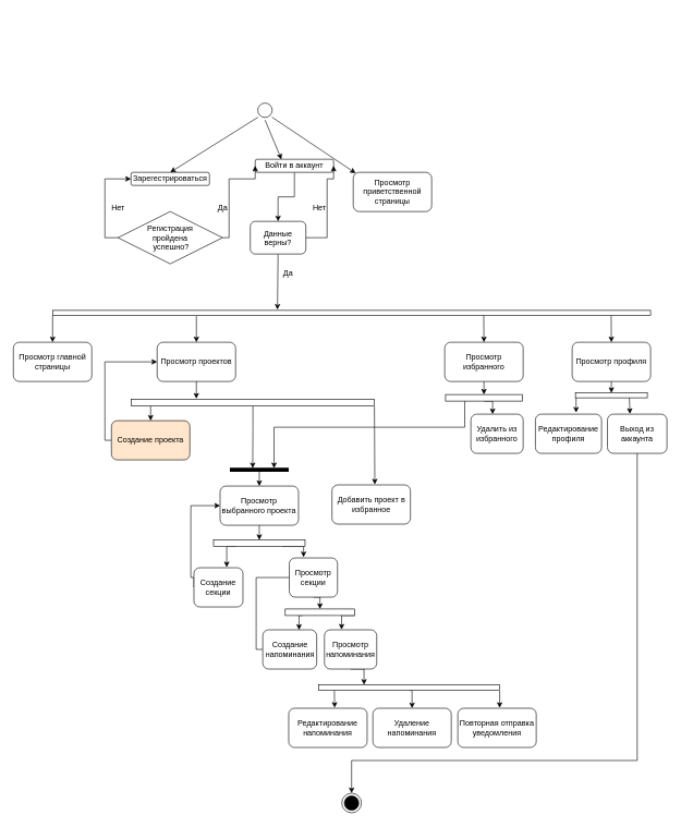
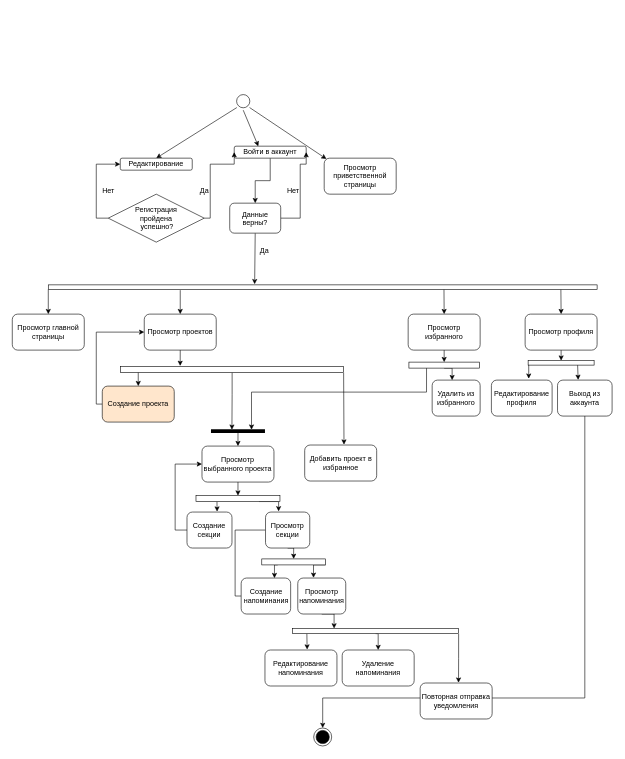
  <mxCell id="0" />
  <mxCell id="1" parent="0" />
  <mxCell id="2" style="rounded=0;orthogonalLoop=1;jettySize=auto;html=1;exitX=0;exitY=1;exitDx=0;exitDy=0;entryX=0.5;entryY=0;entryDx=0;entryDy=0;" edge="1" parent="1" source="5" target="6"><mxGeometry relative="1" as="geometry" /></mxCell>
  <mxCell id="3" style="rounded=0;orthogonalLoop=1;jettySize=auto;html=1;exitX=0.5;exitY=1;exitDx=0;exitDy=0;entryX=0.335;entryY=0.006;entryDx=0;entryDy=0;entryPerimeter=0;" edge="1" parent="1" source="5" target="8"><mxGeometry relative="1" as="geometry" /></mxCell>
  <mxCell id="4" style="rounded=0;orthogonalLoop=1;jettySize=auto;html=1;exitX=1;exitY=1;exitDx=0;exitDy=0;entryX=0.031;entryY=0.022;entryDx=0;entryDy=0;entryPerimeter=0;" edge="1" parent="1" source="5" target="9"><mxGeometry relative="1" as="geometry" /></mxCell>
  <mxCell id="5" value="" style="ellipse;shape=startState;labelBackgroundColor=none;" vertex="1" parent="1"><mxGeometry x="390" y="153" width="30" height="30" as="geometry" /></mxCell>
- <mxCell id="6" value="&lt;div&gt;Зарегестрироваться&lt;/div&gt;" style="rounded=1;whiteSpace=wrap;html=1;" vertex="1" parent="1"><mxGeometry x="200" y="263" width="120" height="20" as="geometry" /></mxCell>
+ <mxCell id="6" value="&lt;div&gt;Редактирование&lt;/div&gt;" style="rounded=1;whiteSpace=wrap;html=1;" vertex="1" parent="1"><mxGeometry x="200" y="263" width="120" height="20" as="geometry" /></mxCell>
  <mxCell id="7" style="edgeStyle=orthogonalEdgeStyle;rounded=0;orthogonalLoop=1;jettySize=auto;html=1;exitX=0.5;exitY=1;exitDx=0;exitDy=0;entryX=0.5;entryY=0;entryDx=0;entryDy=0;" edge="1" parent="1" source="8" target="17"><mxGeometry relative="1" as="geometry" /></mxCell>
  <mxCell id="8" value="&lt;div&gt;Войти в аккаунт&lt;/div&gt;" style="rounded=1;whiteSpace=wrap;html=1;" vertex="1" parent="1"><mxGeometry x="390" y="243" width="120" height="20" as="geometry" /></mxCell>
  <mxCell id="9" value="&lt;div&gt;Просмотр приветственной страницы&lt;/div&gt;" style="rounded=1;whiteSpace=wrap;html=1;" vertex="1" parent="1"><mxGeometry x="540" y="263" width="120" height="60" as="geometry" /></mxCell>
  <mxCell id="10" style="edgeStyle=orthogonalEdgeStyle;rounded=0;orthogonalLoop=1;jettySize=auto;html=1;exitX=1;exitY=0.5;exitDx=0;exitDy=0;entryX=0;entryY=0.5;entryDx=0;entryDy=0;" edge="1" parent="1" source="12" target="8"><mxGeometry relative="1" as="geometry"><Array as="points"><mxPoint x="350" y="363" /><mxPoint x="350" y="273" /></Array></mxGeometry></mxCell>
  <mxCell id="11" style="edgeStyle=orthogonalEdgeStyle;rounded=0;orthogonalLoop=1;jettySize=auto;html=1;exitX=0;exitY=0.5;exitDx=0;exitDy=0;entryX=0;entryY=0.5;entryDx=0;entryDy=0;" edge="1" parent="1" source="12" target="6"><mxGeometry relative="1" as="geometry" /></mxCell>
  <mxCell id="12" value="Регистрация&#10;пройдена&#10; успешно?" style="rhombus;labelBackgroundColor=none;" vertex="1" parent="1"><mxGeometry x="180" y="323" width="160" height="80" as="geometry" /></mxCell>
  <mxCell id="13" value="Нет" style="text;html=1;align=center;verticalAlign=middle;resizable=0;points=[];autosize=1;strokeColor=none;fillColor=none;" vertex="1" parent="1"><mxGeometry x="160" y="303" width="40" height="30" as="geometry" /></mxCell>
  <mxCell id="14" value="Да" style="text;html=1;align=center;verticalAlign=middle;resizable=0;points=[];autosize=1;strokeColor=none;fillColor=none;" vertex="1" parent="1"><mxGeometry x="320" y="303" width="40" height="30" as="geometry" /></mxCell>
  <mxCell id="15" style="edgeStyle=orthogonalEdgeStyle;rounded=0;orthogonalLoop=1;jettySize=auto;html=1;exitX=1;exitY=0.5;exitDx=0;exitDy=0;entryX=1;entryY=0.5;entryDx=0;entryDy=0;" edge="1" parent="1" source="17" target="8"><mxGeometry relative="1" as="geometry"><Array as="points"><mxPoint x="500" y="363" /><mxPoint x="500" y="273" /></Array></mxGeometry></mxCell>
  <mxCell id="16" style="rounded=0;orthogonalLoop=1;jettySize=auto;html=1;exitX=0.5;exitY=1;exitDx=0;exitDy=0;entryX=-0.151;entryY=0.624;entryDx=0;entryDy=0;entryPerimeter=0;" edge="1" parent="1" source="17" target="23"><mxGeometry relative="1" as="geometry" /></mxCell>
  <mxCell id="17" value="Данные&#10;верны?" style="labelBackgroundColor=none;rounded=1;" vertex="1" parent="1"><mxGeometry x="382.5" y="338" width="85" height="50" as="geometry" /></mxCell>
  <mxCell id="18" value="&lt;div&gt;Нет&lt;/div&gt;" style="text;html=1;align=center;verticalAlign=middle;resizable=0;points=[];autosize=1;strokeColor=none;fillColor=none;" vertex="1" parent="1"><mxGeometry x="467.5" y="303" width="40" height="30" as="geometry" /></mxCell>
  <mxCell id="19" style="edgeStyle=orthogonalEdgeStyle;rounded=0;orthogonalLoop=1;jettySize=auto;html=1;exitX=1;exitY=1;exitDx=0;exitDy=0;entryX=0.5;entryY=0;entryDx=0;entryDy=0;" edge="1" parent="1" source="23" target="25"><mxGeometry relative="1" as="geometry" /></mxCell>
  <mxCell id="20" style="rounded=0;orthogonalLoop=1;jettySize=auto;html=1;entryX=0.5;entryY=0;entryDx=0;entryDy=0;" edge="1" parent="1" target="27"><mxGeometry relative="1" as="geometry"><mxPoint x="300" y="483" as="sourcePoint" /></mxGeometry></mxCell>
  <mxCell id="21" style="rounded=0;orthogonalLoop=1;jettySize=auto;html=1;entryX=0.5;entryY=0;entryDx=0;entryDy=0;exitX=0.999;exitY=0.279;exitDx=0;exitDy=0;exitPerimeter=0;" edge="1" parent="1" source="23" target="29"><mxGeometry relative="1" as="geometry"><mxPoint x="740" y="483" as="sourcePoint" /></mxGeometry></mxCell>
  <mxCell id="22" style="edgeStyle=orthogonalEdgeStyle;rounded=0;orthogonalLoop=1;jettySize=auto;html=1;exitX=1.024;exitY=0.066;exitDx=0;exitDy=0;entryX=0.5;entryY=0;entryDx=0;entryDy=0;exitPerimeter=0;" edge="1" parent="1" source="23" target="31"><mxGeometry relative="1" as="geometry"><Array as="points"><mxPoint x="935" y="482" /></Array></mxGeometry></mxCell>
  <mxCell id="23" value="" style="whiteSpace=wrap;labelBackgroundColor=none;rotation=90;" vertex="1" parent="1"><mxGeometry x="533.75" y="20.5" width="7.5" height="915" as="geometry" /></mxCell>
  <mxCell id="24" value="&lt;div&gt;Да&lt;/div&gt;" style="text;html=1;align=center;verticalAlign=middle;resizable=0;points=[];autosize=1;strokeColor=none;fillColor=none;" vertex="1" parent="1"><mxGeometry x="420" y="403" width="40" height="30" as="geometry" /></mxCell>
  <mxCell id="25" value="Просмотр главной страницы" style="rounded=1;whiteSpace=wrap;html=1;" vertex="1" parent="1"><mxGeometry x="20" y="523" width="120" height="60" as="geometry" /></mxCell>
  <mxCell id="26" style="edgeStyle=orthogonalEdgeStyle;rounded=0;orthogonalLoop=1;jettySize=auto;html=1;exitX=0.5;exitY=1;exitDx=0;exitDy=0;entryX=-0.102;entryY=0.733;entryDx=0;entryDy=0;entryPerimeter=0;" edge="1" parent="1" source="27" target="35"><mxGeometry relative="1" as="geometry" /></mxCell>
  <mxCell id="27" value="Просмотр проектов" style="rounded=1;whiteSpace=wrap;html=1;" vertex="1" parent="1"><mxGeometry x="240" y="523" width="120" height="60" as="geometry" /></mxCell>
  <mxCell id="28" style="edgeStyle=orthogonalEdgeStyle;rounded=0;orthogonalLoop=1;jettySize=auto;html=1;exitX=0.5;exitY=1;exitDx=0;exitDy=0;entryX=0;entryY=0.5;entryDx=0;entryDy=0;" edge="1" parent="1" source="29" target="58"><mxGeometry relative="1" as="geometry" /></mxCell>
  <mxCell id="29" value="Просмотр избранного" style="rounded=1;whiteSpace=wrap;html=1;" vertex="1" parent="1"><mxGeometry x="680" y="523" width="120" height="60" as="geometry" /></mxCell>
  <mxCell id="30" style="edgeStyle=orthogonalEdgeStyle;rounded=0;orthogonalLoop=1;jettySize=auto;html=1;exitX=0.5;exitY=1;exitDx=0;exitDy=0;entryX=0;entryY=0.5;entryDx=0;entryDy=0;" edge="1" parent="1" source="31" target="69"><mxGeometry relative="1" as="geometry" /></mxCell>
  <mxCell id="31" value="Просмотр профиля" style="rounded=1;whiteSpace=wrap;html=1;" vertex="1" parent="1"><mxGeometry x="875" y="523" width="120" height="60" as="geometry" /></mxCell>
  <mxCell id="32" style="edgeStyle=orthogonalEdgeStyle;rounded=0;orthogonalLoop=1;jettySize=auto;html=1;exitX=0.946;exitY=0.921;exitDx=0;exitDy=0;entryX=0.5;entryY=0;entryDx=0;entryDy=0;exitPerimeter=0;" edge="1" parent="1" source="35" target="37"><mxGeometry relative="1" as="geometry" /></mxCell>
  <mxCell id="33" style="rounded=0;orthogonalLoop=1;jettySize=auto;html=1;exitX=1;exitY=0;exitDx=0;exitDy=0;entryX=0.546;entryY=-0.012;entryDx=0;entryDy=0;entryPerimeter=0;" edge="1" parent="1" source="35" target="54"><mxGeometry relative="1" as="geometry" /></mxCell>
  <mxCell id="34" style="edgeStyle=orthogonalEdgeStyle;rounded=0;orthogonalLoop=1;jettySize=auto;html=1;exitX=1;exitY=0.5;exitDx=0;exitDy=0;entryX=0.388;entryY=0.454;entryDx=0;entryDy=0;entryPerimeter=0;" edge="1" parent="1" source="35" target="60"><mxGeometry relative="1" as="geometry" /></mxCell>
  <mxCell id="35" value="" style="whiteSpace=wrap;labelBackgroundColor=none;rotation=90;" vertex="1" parent="1"><mxGeometry x="381.5" y="429.5" width="10" height="371.75" as="geometry" /></mxCell>
  <mxCell id="36" style="edgeStyle=orthogonalEdgeStyle;rounded=0;orthogonalLoop=1;jettySize=auto;html=1;exitX=0;exitY=0.5;exitDx=0;exitDy=0;entryX=0;entryY=0.5;entryDx=0;entryDy=0;" edge="1" parent="1" source="37" target="27"><mxGeometry relative="1" as="geometry"><Array as="points"><mxPoint x="160" y="673" /><mxPoint x="160" y="553" /></Array></mxGeometry></mxCell>
  <mxCell id="37" value="&lt;div&gt;Создание проекта&lt;/div&gt;" style="rounded=1;whiteSpace=wrap;html=1;fillColor=#ffe6cc;" vertex="1" parent="1"><mxGeometry x="170" y="643" width="120" height="60" as="geometry" /></mxCell>
  <mxCell id="38" style="edgeStyle=orthogonalEdgeStyle;rounded=0;orthogonalLoop=1;jettySize=auto;html=1;exitX=0.5;exitY=1;exitDx=0;exitDy=0;entryX=0;entryY=0.5;entryDx=0;entryDy=0;" edge="1" parent="1" source="39" target="42"><mxGeometry relative="1" as="geometry" /></mxCell>
  <mxCell id="39" value="Просмотр выбранного проекта" style="rounded=1;whiteSpace=wrap;html=1;" vertex="1" parent="1"><mxGeometry x="336.25" y="743" width="120" height="60" as="geometry" /></mxCell>
  <mxCell id="40" style="edgeStyle=orthogonalEdgeStyle;rounded=0;orthogonalLoop=1;jettySize=auto;html=1;exitX=1;exitY=0.75;exitDx=0;exitDy=0;entryX=0.669;entryY=-0.013;entryDx=0;entryDy=0;entryPerimeter=0;" edge="1" parent="1" source="42" target="44"><mxGeometry relative="1" as="geometry" /></mxCell>
  <mxCell id="41" style="edgeStyle=orthogonalEdgeStyle;rounded=0;orthogonalLoop=1;jettySize=auto;html=1;exitX=1;exitY=0.25;exitDx=0;exitDy=0;entryX=0.296;entryY=-0.02;entryDx=0;entryDy=0;entryPerimeter=0;" edge="1" parent="1" source="42" target="48"><mxGeometry relative="1" as="geometry" /></mxCell>
  <mxCell id="42" value="" style="whiteSpace=wrap;labelBackgroundColor=none;rotation=90;" vertex="1" parent="1"><mxGeometry x="391.25" y="760.5" width="10" height="140" as="geometry" /></mxCell>
  <mxCell id="43" style="edgeStyle=orthogonalEdgeStyle;rounded=0;orthogonalLoop=1;jettySize=auto;html=1;exitX=0;exitY=0.5;exitDx=0;exitDy=0;entryX=0;entryY=0.5;entryDx=0;entryDy=0;" edge="1" parent="1" source="44" target="39"><mxGeometry relative="1" as="geometry"><Array as="points"><mxPoint x="291.5" y="883" /><mxPoint x="291.5" y="773" /></Array></mxGeometry></mxCell>
- <mxCell id="44" value="Создание секции" style="rounded=1;whiteSpace=wrap;html=1;" vertex="1" parent="1"><mxGeometry x="296.25" y="868" width="75" height="60" as="geometry" /></mxCell>
+ <mxCell id="44" value="Создание секции" style="rounded=1;whiteSpace=wrap;html=1;" vertex="1" parent="1"><mxGeometry x="311.25" y="853" width="75" height="60" as="geometry" /></mxCell>
  <mxCell id="45" style="edgeStyle=orthogonalEdgeStyle;rounded=0;orthogonalLoop=1;jettySize=auto;html=1;exitX=0;exitY=0.5;exitDx=0;exitDy=0;entryX=0;entryY=0.5;entryDx=0;entryDy=0;endArrow=none;" edge="1" parent="1" source="46" target="48"><mxGeometry relative="1" as="geometry"><Array as="points"><mxPoint x="391.5" y="993" /><mxPoint x="391.5" y="883" /></Array></mxGeometry></mxCell>
  <mxCell id="46" value="Создание напоминания" style="rounded=1;whiteSpace=wrap;html=1;" vertex="1" parent="1"><mxGeometry x="401.56" y="963" width="82.5" height="60" as="geometry" /></mxCell>
  <mxCell id="47" style="edgeStyle=orthogonalEdgeStyle;rounded=0;orthogonalLoop=1;jettySize=auto;html=1;exitX=0.5;exitY=1;exitDx=0;exitDy=0;entryX=0;entryY=0.5;entryDx=0;entryDy=0;" edge="1" parent="1" source="48" target="51"><mxGeometry relative="1" as="geometry" /></mxCell>
  <mxCell id="48" value="Просмотр секции" style="rounded=1;whiteSpace=wrap;html=1;" vertex="1" parent="1"><mxGeometry x="442.19" y="853" width="73.75" height="60" as="geometry" /></mxCell>
  <mxCell id="49" style="edgeStyle=orthogonalEdgeStyle;rounded=0;orthogonalLoop=1;jettySize=auto;html=1;exitX=1;exitY=0.75;exitDx=0;exitDy=0;entryX=0.673;entryY=0.002;entryDx=0;entryDy=0;entryPerimeter=0;" edge="1" parent="1" source="51" target="46"><mxGeometry relative="1" as="geometry" /></mxCell>
  <mxCell id="50" style="edgeStyle=orthogonalEdgeStyle;rounded=0;orthogonalLoop=1;jettySize=auto;html=1;exitX=1;exitY=0;exitDx=0;exitDy=0;entryX=0.328;entryY=-0.007;entryDx=0;entryDy=0;entryPerimeter=0;" edge="1" parent="1" source="51" target="53"><mxGeometry relative="1" as="geometry" /></mxCell>
  <mxCell id="51" value="" style="whiteSpace=wrap;labelBackgroundColor=none;rotation=90;" vertex="1" parent="1"><mxGeometry x="484.06" y="883" width="10" height="106.25" as="geometry" /></mxCell>
  <mxCell id="52" style="edgeStyle=orthogonalEdgeStyle;rounded=0;orthogonalLoop=1;jettySize=auto;html=1;exitX=0.5;exitY=1;exitDx=0;exitDy=0;entryX=0;entryY=0.75;entryDx=0;entryDy=0;" edge="1" parent="1" source="53" target="64"><mxGeometry relative="1" as="geometry" /></mxCell>
  <mxCell id="53" value="Просмотр напоминания" style="rounded=1;whiteSpace=wrap;html=1;" vertex="1" parent="1"><mxGeometry x="495.94" y="963" width="80" height="60" as="geometry" /></mxCell>
  <mxCell id="54" value="Добавить проект в избранное" style="rounded=1;whiteSpace=wrap;html=1;" vertex="1" parent="1"><mxGeometry x="507.5" y="741.25" width="120" height="60" as="geometry" /></mxCell>
  <mxCell id="55" value="Удалить из избранного" style="rounded=1;whiteSpace=wrap;html=1;" vertex="1" parent="1"><mxGeometry x="720" y="633" width="80" height="60" as="geometry" /></mxCell>
  <mxCell id="56" style="edgeStyle=orthogonalEdgeStyle;rounded=0;orthogonalLoop=1;jettySize=auto;html=1;exitX=1;exitY=0.5;exitDx=0;exitDy=0;entryX=0.416;entryY=0.002;entryDx=0;entryDy=0;entryPerimeter=0;" edge="1" parent="1" source="58" target="55"><mxGeometry relative="1" as="geometry"><Array as="points" /></mxGeometry></mxCell>
  <mxCell id="57" style="edgeStyle=orthogonalEdgeStyle;rounded=0;orthogonalLoop=1;jettySize=auto;html=1;exitX=1;exitY=0.75;exitDx=0;exitDy=0;entryX=0.751;entryY=0.453;entryDx=0;entryDy=0;entryPerimeter=0;" edge="1" parent="1" source="58" target="60"><mxGeometry relative="1" as="geometry" /></mxCell>
  <mxCell id="58" value="" style="whiteSpace=wrap;labelBackgroundColor=none;rotation=90;" vertex="1" parent="1"><mxGeometry x="735" y="549.25" width="10" height="117.5" as="geometry" /></mxCell>
  <mxCell id="59" style="edgeStyle=orthogonalEdgeStyle;rounded=0;orthogonalLoop=1;jettySize=auto;html=1;exitX=0.25;exitY=0.5;exitDx=0;exitDy=0;exitPerimeter=0;entryX=0.5;entryY=0;entryDx=0;entryDy=0;" edge="1" parent="1" source="60" target="39"><mxGeometry relative="1" as="geometry" /></mxCell>
  <mxCell id="60" value="" style="shape=line;strokeWidth=6;rotation=0;labelBackgroundColor=none;" vertex="1" parent="1"><mxGeometry x="351.25" y="693" width="90" height="50" as="geometry" /></mxCell>
  <mxCell id="61" style="edgeStyle=orthogonalEdgeStyle;rounded=0;orthogonalLoop=1;jettySize=auto;html=1;exitX=0.994;exitY=0.914;exitDx=0;exitDy=0;entryX=0.586;entryY=-0.013;entryDx=0;entryDy=0;entryPerimeter=0;exitPerimeter=0;" edge="1" parent="1" source="64" target="66"><mxGeometry relative="1" as="geometry" /></mxCell>
  <mxCell id="62" style="edgeStyle=orthogonalEdgeStyle;rounded=0;orthogonalLoop=1;jettySize=auto;html=1;exitX=1;exitY=0.5;exitDx=0;exitDy=0;entryX=0.5;entryY=0;entryDx=0;entryDy=0;" edge="1" parent="1" source="64" target="65"><mxGeometry relative="1" as="geometry" /></mxCell>
  <mxCell id="63" style="edgeStyle=orthogonalEdgeStyle;rounded=0;orthogonalLoop=1;jettySize=auto;html=1;exitX=1;exitY=0;exitDx=0;exitDy=0;entryX=0.533;entryY=-0.009;entryDx=0;entryDy=0;entryPerimeter=0;" edge="1" parent="1" source="64" target="74"><mxGeometry relative="1" as="geometry" /></mxCell>
  <mxCell id="64" value="" style="whiteSpace=wrap;labelBackgroundColor=none;rotation=90;" vertex="1" parent="1"><mxGeometry x="621.41" y="913" width="8.59" height="276.79" as="geometry" /></mxCell>
  <mxCell id="65" value="Удаление напоминания" style="rounded=1;whiteSpace=wrap;html=1;" vertex="1" parent="1"><mxGeometry x="570" y="1083" width="120" height="60" as="geometry" /></mxCell>
  <mxCell id="66" value="Редактирование напоминания" style="rounded=1;whiteSpace=wrap;html=1;" vertex="1" parent="1"><mxGeometry x="441.25" y="1083" width="120" height="60" as="geometry" /></mxCell>
  <mxCell id="67" style="edgeStyle=orthogonalEdgeStyle;rounded=0;orthogonalLoop=1;jettySize=auto;html=1;exitX=1;exitY=1;exitDx=0;exitDy=0;entryX=0.615;entryY=-0.039;entryDx=0;entryDy=0;entryPerimeter=0;" edge="1" parent="1" source="69" target="70"><mxGeometry relative="1" as="geometry" /></mxCell>
  <mxCell id="68" style="edgeStyle=orthogonalEdgeStyle;rounded=0;orthogonalLoop=1;jettySize=auto;html=1;exitX=1;exitY=0.25;exitDx=0;exitDy=0;entryX=0.378;entryY=-0.007;entryDx=0;entryDy=0;entryPerimeter=0;" edge="1" parent="1" source="69" target="72"><mxGeometry relative="1" as="geometry" /></mxCell>
  <mxCell id="69" value="" style="whiteSpace=wrap;labelBackgroundColor=none;rotation=90;" vertex="1" parent="1"><mxGeometry x="931.25" y="549.25" width="7.5" height="110" as="geometry" /></mxCell>
  <mxCell id="70" value="Редактирование профиля" style="rounded=1;whiteSpace=wrap;html=1;" vertex="1" parent="1"><mxGeometry x="818.75" y="633" width="101.25" height="60" as="geometry" /></mxCell>
  <mxCell id="71" style="edgeStyle=orthogonalEdgeStyle;rounded=0;orthogonalLoop=1;jettySize=auto;html=1;exitX=0.5;exitY=1;exitDx=0;exitDy=0;entryX=0.5;entryY=0;entryDx=0;entryDy=0;" edge="1" parent="1" source="72" target="73"><mxGeometry relative="1" as="geometry"><Array as="points"><mxPoint x="974" y="1163" /><mxPoint x="538" y="1163" /></Array></mxGeometry></mxCell>
  <mxCell id="72" value="Выход из аккаунта" style="rounded=1;whiteSpace=wrap;html=1;" vertex="1" parent="1"><mxGeometry x="929" y="633" width="91" height="60" as="geometry" /></mxCell>
  <mxCell id="73" value="" style="ellipse;shape=endState;labelBackgroundColor=none;fillColor=#000000;" vertex="1" parent="1"><mxGeometry x="522.5" y="1213" width="30" height="30" as="geometry" /></mxCell>
- <mxCell id="74" value="&lt;div&gt;Повторная отправка уведомления&lt;/div&gt;" style="rounded=1;whiteSpace=wrap;html=1;" vertex="1" parent="1"><mxGeometry x="700" y="1083" width="120" height="60" as="geometry" /></mxCell>
+ <mxCell id="74" value="&lt;div&gt;Повторная отправка уведомления&lt;/div&gt;" style="rounded=1;whiteSpace=wrap;html=1;" vertex="1" parent="1"><mxGeometry x="700" y="1138" width="120" height="60" as="geometry" /></mxCell>
